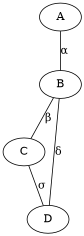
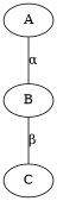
  graph {
    A
    B
    C
-   D
    A -- B [label="&alpha;"]
    B -- C [label="&beta;"]
-   B -- D [label="&delta;"]
-   C -- D [label="&sigma;"]
  }
